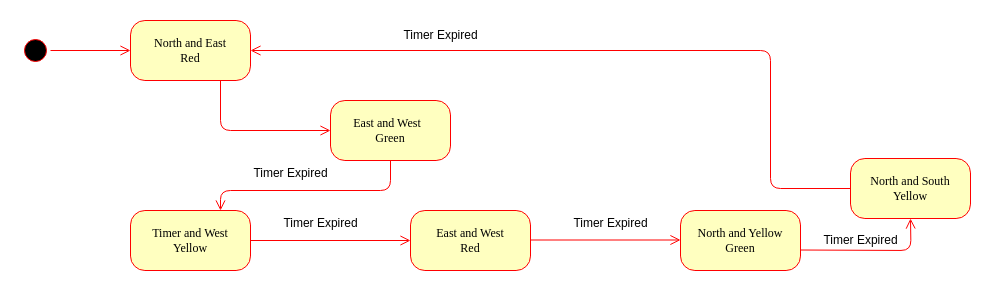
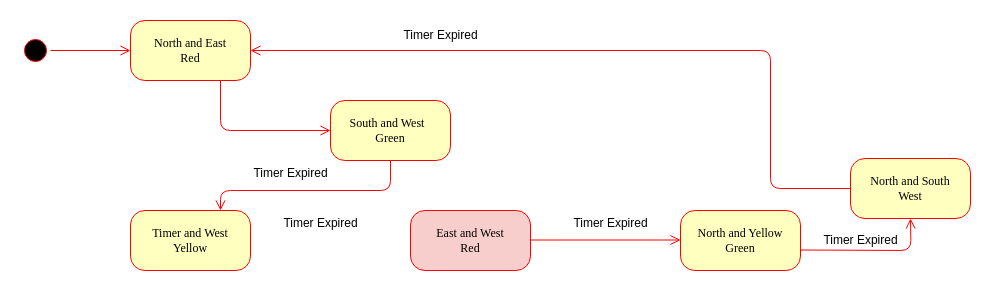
  <mxCell id="0" />
  <mxCell id="1" parent="0" />
  <mxCell id="2" value="" style="ellipse;html=1;shape=startState;fillColor=#000000;strokeColor=#ff0000;rounded=1;shadow=0;comic=0;labelBackgroundColor=none;fontFamily=Verdana;fontSize=12;fontColor=#000000;align=center;direction=south;" vertex="1" parent="1"><mxGeometry x="20" y="35" width="30" height="30" as="geometry" /></mxCell>
  <mxCell id="3" value="Timer and West&lt;br&gt;Yellow" style="rounded=1;whiteSpace=wrap;html=1;arcSize=24;fillColor=#ffffc0;strokeColor=#ff0000;shadow=0;comic=0;labelBackgroundColor=none;fontFamily=Verdana;fontSize=12;fontColor=#000000;align=center;" vertex="1" parent="1"><mxGeometry x="130" y="210" width="120" height="60" as="geometry" /></mxCell>
  <mxCell id="4" value="North and East&lt;br&gt;Red" style="rounded=1;whiteSpace=wrap;html=1;arcSize=24;fillColor=#ffffc0;strokeColor=#ff0000;shadow=0;comic=0;labelBackgroundColor=none;fontFamily=Verdana;fontSize=12;fontColor=#000000;align=center;" vertex="1" parent="1"><mxGeometry x="130" y="20" width="120" height="60" as="geometry" /></mxCell>
- <mxCell id="5" value="East and West&amp;nbsp;&amp;nbsp;&lt;br&gt;Green" style="rounded=1;whiteSpace=wrap;html=1;arcSize=24;fillColor=#ffffc0;strokeColor=#ff0000;shadow=0;comic=0;labelBackgroundColor=none;fontFamily=Verdana;fontSize=12;fontColor=#000000;align=center;" vertex="1" parent="1"><mxGeometry x="330" y="100" width="120" height="60" as="geometry" /></mxCell>
+ <mxCell id="5" value="South and West&amp;nbsp;&amp;nbsp;&lt;br&gt;Green" style="rounded=1;whiteSpace=wrap;html=1;arcSize=24;fillColor=#ffffc0;strokeColor=#ff0000;shadow=0;comic=0;labelBackgroundColor=none;fontFamily=Verdana;fontSize=12;fontColor=#000000;align=center;" vertex="1" parent="1"><mxGeometry x="330" y="100" width="120" height="60" as="geometry" /></mxCell>
  <mxCell id="6" style="edgeStyle=orthogonalEdgeStyle;html=1;entryX=1;entryY=0.5;labelBackgroundColor=none;endArrow=open;endSize=8;strokeColor=#ff0000;fontFamily=Verdana;fontSize=12;align=left;" edge="1" parent="1" target="4"><mxGeometry relative="1" as="geometry"><Array as="points"><mxPoint x="770" y="188" /><mxPoint x="770" y="50" /></Array><mxPoint x="850" y="188" as="sourcePoint" /></mxGeometry></mxCell>
  <mxCell id="7" value="North and Yellow&lt;br&gt;Green" style="rounded=1;whiteSpace=wrap;html=1;arcSize=24;fillColor=#ffffc0;strokeColor=#ff0000;shadow=0;comic=0;labelBackgroundColor=none;fontFamily=Verdana;fontSize=12;fontColor=#000000;align=center;" vertex="1" parent="1"><mxGeometry x="680" y="210" width="120" height="60" as="geometry" /></mxCell>
- <mxCell id="8" value="East and West&lt;br&gt;Red" style="rounded=1;whiteSpace=wrap;html=1;arcSize=24;fillColor=#ffffc0;strokeColor=#ff0000;shadow=0;comic=0;labelBackgroundColor=none;fontFamily=Verdana;fontSize=12;fontColor=#000000;align=center;" vertex="1" parent="1"><mxGeometry x="410" y="210" width="120" height="60" as="geometry" /></mxCell>
+ <mxCell id="8" value="East and West&lt;br&gt;Red" style="rounded=1;whiteSpace=wrap;html=1;arcSize=24;fillColor=#f8cecc;strokeColor=#ff0000;shadow=0;comic=0;labelBackgroundColor=none;fontFamily=Verdana;fontSize=12;fontColor=#000000;align=center;" vertex="1" parent="1"><mxGeometry x="410" y="210" width="120" height="60" as="geometry" /></mxCell>
  <mxCell id="9" style="edgeStyle=orthogonalEdgeStyle;html=1;labelBackgroundColor=none;endArrow=open;endSize=8;strokeColor=#ff0000;fontFamily=Verdana;fontSize=12;align=left;" edge="1" parent="1" source="2" target="4"><mxGeometry relative="1" as="geometry" /></mxCell>
  <mxCell id="10" style="edgeStyle=orthogonalEdgeStyle;html=1;labelBackgroundColor=none;endArrow=open;endSize=8;strokeColor=#ff0000;fontFamily=Verdana;fontSize=12;align=left;entryX=0;entryY=0.5;" edge="1" parent="1" source="4" target="5"><mxGeometry relative="1" as="geometry"><Array as="points"><mxPoint x="220" y="130" /></Array></mxGeometry></mxCell>
  <mxCell id="11" style="edgeStyle=orthogonalEdgeStyle;html=1;entryX=0.75;entryY=0;labelBackgroundColor=none;endArrow=open;endSize=8;strokeColor=#ff0000;fontFamily=Verdana;fontSize=12;align=left;exitX=0.5;exitY=1;" edge="1" parent="1" source="5" target="3"><mxGeometry relative="1" as="geometry"><mxPoint x="410" y="200" as="sourcePoint" /><Array as="points"><mxPoint x="390" y="190" /><mxPoint x="220" y="190" /></Array></mxGeometry></mxCell>
- <mxCell id="12" style="edgeStyle=orthogonalEdgeStyle;html=1;exitX=1;exitY=0.5;entryX=0;entryY=0.5;labelBackgroundColor=none;endArrow=open;endSize=8;strokeColor=#ff0000;fontFamily=Verdana;fontSize=12;align=left;" edge="1" parent="1" source="3" target="8"><mxGeometry relative="1" as="geometry" /></mxCell>
  <mxCell id="13" style="edgeStyle=orthogonalEdgeStyle;html=1;exitX=1;exitY=0.25;entryX=0;entryY=0.25;labelBackgroundColor=none;endArrow=open;endSize=8;strokeColor=#ff0000;fontFamily=Verdana;fontSize=12;align=left;" edge="1" parent="1"><mxGeometry relative="1" as="geometry"><mxPoint x="530" y="239.5" as="sourcePoint" /><mxPoint x="680" y="239.5" as="targetPoint" /></mxGeometry></mxCell>
  <mxCell id="14" value="Timer Expired" style="text;html=1;align=center;verticalAlign=middle;resizable=0;points=[];autosize=1;strokeColor=none;fillColor=none;" vertex="1" parent="1"><mxGeometry x="240" y="158" width="100" height="30" as="geometry" /></mxCell>
  <mxCell id="15" value="Timer Expired" style="text;html=1;align=center;verticalAlign=middle;resizable=0;points=[];autosize=1;strokeColor=none;fillColor=none;" vertex="1" parent="1"><mxGeometry x="270" y="208" width="100" height="30" as="geometry" /></mxCell>
  <mxCell id="16" value="Timer Expired" style="text;html=1;align=center;verticalAlign=middle;resizable=0;points=[];autosize=1;strokeColor=none;fillColor=none;" vertex="1" parent="1"><mxGeometry x="560" y="208" width="100" height="30" as="geometry" /></mxCell>
  <mxCell id="17" style="edgeStyle=orthogonalEdgeStyle;html=1;exitX=1;exitY=0.25;entryX=0.5;entryY=1;labelBackgroundColor=none;endArrow=open;endSize=8;strokeColor=#ff0000;fontFamily=Verdana;fontSize=12;align=left;entryDx=0;entryDy=0;" edge="1" parent="1"><mxGeometry relative="1" as="geometry"><mxPoint x="800" y="249.5" as="sourcePoint" /><mxPoint x="910" y="218" as="targetPoint" /></mxGeometry></mxCell>
  <mxCell id="18" value="Timer Expired" style="text;html=1;align=center;verticalAlign=middle;resizable=0;points=[];autosize=1;strokeColor=none;fillColor=none;" vertex="1" parent="1"><mxGeometry x="810" y="225" width="100" height="30" as="geometry" /></mxCell>
  <mxCell id="19" value="Timer Expired" style="text;html=1;align=center;verticalAlign=middle;resizable=0;points=[];autosize=1;strokeColor=none;fillColor=none;" vertex="1" parent="1"><mxGeometry x="390" y="20" width="100" height="30" as="geometry" /></mxCell>
- <mxCell id="20" value="North and South&lt;br&gt;Yellow" style="rounded=1;whiteSpace=wrap;html=1;arcSize=24;fillColor=#ffffc0;strokeColor=#ff0000;shadow=0;comic=0;labelBackgroundColor=none;fontFamily=Verdana;fontSize=12;fontColor=#000000;align=center;" vertex="1" parent="1"><mxGeometry x="850" y="158" width="120" height="60" as="geometry" /></mxCell>
+ <mxCell id="20" value="North and South&lt;br&gt;West" style="rounded=1;whiteSpace=wrap;html=1;arcSize=24;fillColor=#ffffc0;strokeColor=#ff0000;shadow=0;comic=0;labelBackgroundColor=none;fontFamily=Verdana;fontSize=12;fontColor=#000000;align=center;" vertex="1" parent="1"><mxGeometry x="850" y="158" width="120" height="60" as="geometry" /></mxCell>
